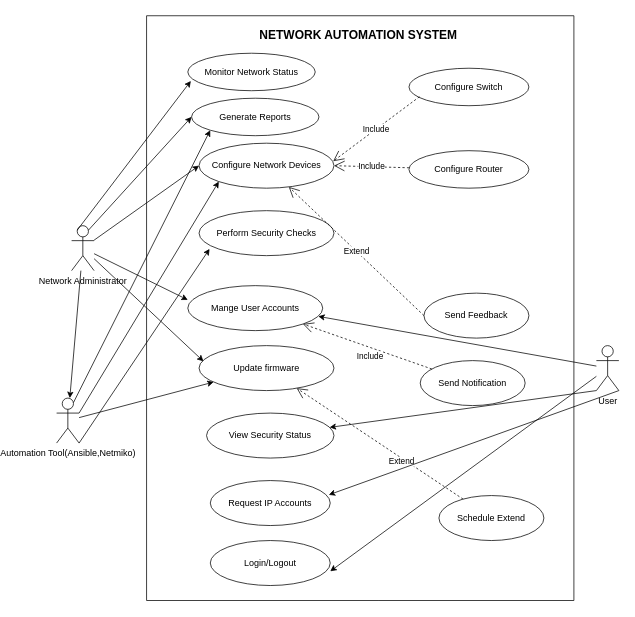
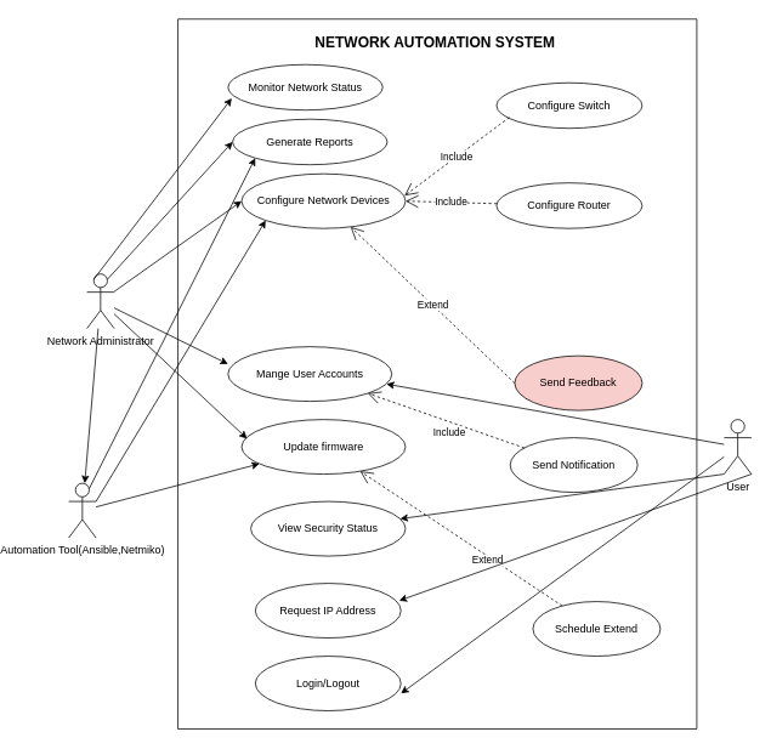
  <mxCell id="0" />
  <mxCell id="1" parent="0" />
- <mxCell id="2" value="Send Feedback" style="ellipse;whiteSpace=wrap;html=1;" vertex="1" parent="1"><mxGeometry x="510" y="390" width="140" height="60" as="geometry" /></mxCell>
+ <mxCell id="2" value="Send Feedback" style="ellipse;whiteSpace=wrap;html=1;fillColor=#f8cecc;" vertex="1" parent="1"><mxGeometry x="510" y="390" width="140" height="60" as="geometry" /></mxCell>
  <mxCell id="3" value="Configure Router" style="ellipse;whiteSpace=wrap;html=1;" vertex="1" parent="1"><mxGeometry x="490" y="200" width="160" height="50" as="geometry" /></mxCell>
  <mxCell id="4" value="Configure Switch" style="ellipse;whiteSpace=wrap;html=1;" vertex="1" parent="1"><mxGeometry x="490" y="90" width="160" height="50" as="geometry" /></mxCell>
  <mxCell id="5" value="Configure Network Devices" style="ellipse;whiteSpace=wrap;html=1;" vertex="1" parent="1"><mxGeometry x="210" y="190" width="180" height="60" as="geometry" /></mxCell>
  <mxCell id="6" value="Mange User Accounts" style="ellipse;whiteSpace=wrap;html=1;" vertex="1" parent="1"><mxGeometry x="195" y="380" width="180" height="60" as="geometry" /></mxCell>
- <mxCell id="7" value="Perform Security Checks" style="ellipse;whiteSpace=wrap;html=1;" vertex="1" parent="1"><mxGeometry x="210" y="280" width="180" height="60" as="geometry" /></mxCell>
  <mxCell id="8" value="Generate Reports" style="ellipse;whiteSpace=wrap;html=1;" vertex="1" parent="1"><mxGeometry x="200" y="130" width="170" height="50" as="geometry" /></mxCell>
  <mxCell id="9" value="Monitor Network Status" style="ellipse;whiteSpace=wrap;html=1;" vertex="1" parent="1"><mxGeometry x="195" y="70" width="170" height="50" as="geometry" /></mxCell>
  <mxCell id="10" value="Update firmware" style="ellipse;whiteSpace=wrap;html=1;" vertex="1" parent="1"><mxGeometry x="210" y="460" width="180" height="60" as="geometry" /></mxCell>
  <mxCell id="11" value="View Security Status" style="ellipse;whiteSpace=wrap;html=1;" vertex="1" parent="1"><mxGeometry x="220" y="550" width="170" height="60" as="geometry" /></mxCell>
- <mxCell id="12" value="Request IP Accounts" style="ellipse;whiteSpace=wrap;html=1;" vertex="1" parent="1"><mxGeometry x="225" y="640" width="160" height="60" as="geometry" /></mxCell>
+ <mxCell id="12" value="Request IP Address" style="ellipse;whiteSpace=wrap;html=1;" vertex="1" parent="1"><mxGeometry x="225" y="640" width="160" height="60" as="geometry" /></mxCell>
  <mxCell id="13" value="Login/Logout" style="ellipse;whiteSpace=wrap;html=1;" vertex="1" parent="1"><mxGeometry x="225" y="720" width="160" height="60" as="geometry" /></mxCell>
  <mxCell id="14" value="Network Administrator" style="shape=umlActor;verticalLabelPosition=bottom;verticalAlign=top;html=1;outlineConnect=0;" vertex="1" parent="1"><mxGeometry x="40" y="300" width="30" height="60" as="geometry" /></mxCell>
  <mxCell id="15" value="User" style="shape=umlActor;verticalLabelPosition=bottom;verticalAlign=top;html=1;outlineConnect=0;" vertex="1" parent="1"><mxGeometry x="740" y="460" width="30" height="60" as="geometry" /></mxCell>
  <mxCell id="16" value="" style="endArrow=classic;html=1;rounded=0;entryX=0.024;entryY=0.74;entryDx=0;entryDy=0;entryPerimeter=0;exitX=0.25;exitY=0.1;exitDx=0;exitDy=0;exitPerimeter=0;" edge="1" parent="1" source="14" target="9"><mxGeometry width="50" height="50" relative="1" as="geometry"><mxPoint x="60" y="290" as="sourcePoint" /><mxPoint x="110" y="240" as="targetPoint" /></mxGeometry></mxCell>
  <mxCell id="17" value="" style="endArrow=classic;html=1;rounded=0;entryX=0;entryY=0.5;entryDx=0;entryDy=0;exitX=0.75;exitY=0.1;exitDx=0;exitDy=0;exitPerimeter=0;" edge="1" parent="1" source="14" target="8"><mxGeometry width="50" height="50" relative="1" as="geometry"><mxPoint x="70" y="300" as="sourcePoint" /><mxPoint x="224" y="87" as="targetPoint" /></mxGeometry></mxCell>
  <mxCell id="18" value="" style="endArrow=classic;html=1;rounded=0;entryX=0;entryY=0.5;entryDx=0;entryDy=0;" edge="1" parent="1" source="14" target="5"><mxGeometry width="50" height="50" relative="1" as="geometry"><mxPoint x="80" y="310" as="sourcePoint" /><mxPoint x="220" y="145" as="targetPoint" /></mxGeometry></mxCell>
  <mxCell id="19" value="" style="endArrow=classic;html=1;rounded=0;" edge="1" parent="1" source="14" target="22"><mxGeometry width="50" height="50" relative="1" as="geometry"><mxPoint x="90" y="320" as="sourcePoint" /><mxPoint x="220" y="230" as="targetPoint" /></mxGeometry></mxCell>
  <mxCell id="20" value="" style="endArrow=classic;html=1;rounded=0;entryX=0;entryY=0.317;entryDx=0;entryDy=0;entryPerimeter=0;" edge="1" parent="1" source="14" target="6"><mxGeometry width="50" height="50" relative="1" as="geometry"><mxPoint x="100" y="330" as="sourcePoint" /><mxPoint x="220" y="320" as="targetPoint" /></mxGeometry></mxCell>
  <mxCell id="21" value="" style="endArrow=classic;html=1;rounded=0;entryX=0.033;entryY=0.35;entryDx=0;entryDy=0;entryPerimeter=0;" edge="1" parent="1" source="14" target="10"><mxGeometry width="50" height="50" relative="1" as="geometry"><mxPoint x="110" y="340" as="sourcePoint" /><mxPoint x="220" y="399" as="targetPoint" /></mxGeometry></mxCell>
  <mxCell id="22" value="Automation Tool(Ansible,Netmiko)" style="shape=umlActor;verticalLabelPosition=bottom;verticalAlign=top;html=1;outlineConnect=0;align=center;" vertex="1" parent="1"><mxGeometry x="20" y="530" width="30" height="60" as="geometry" /></mxCell>
  <mxCell id="23" value="" style="endArrow=classic;html=1;rounded=0;entryX=0;entryY=1;entryDx=0;entryDy=0;exitX=0.75;exitY=0.1;exitDx=0;exitDy=0;exitPerimeter=0;" edge="1" parent="1" source="22" target="8"><mxGeometry width="50" height="50" relative="1" as="geometry"><mxPoint x="60" y="530" as="sourcePoint" /><mxPoint x="110" y="480" as="targetPoint" /></mxGeometry></mxCell>
  <mxCell id="24" value="" style="endArrow=classic;html=1;rounded=0;entryX=0;entryY=1;entryDx=0;entryDy=0;exitX=1;exitY=0.333;exitDx=0;exitDy=0;exitPerimeter=0;" edge="1" parent="1" source="22" target="5"><mxGeometry width="50" height="50" relative="1" as="geometry"><mxPoint x="70" y="540" as="sourcePoint" /><mxPoint x="245" y="163" as="targetPoint" /></mxGeometry></mxCell>
- <mxCell id="25" value="" style="endArrow=classic;html=1;rounded=0;entryX=0.078;entryY=0.85;entryDx=0;entryDy=0;entryPerimeter=0;exitX=1;exitY=1;exitDx=0;exitDy=0;exitPerimeter=0;" edge="1" parent="1" source="22" target="7"><mxGeometry width="50" height="50" relative="1" as="geometry"><mxPoint x="80" y="550" as="sourcePoint" /><mxPoint x="246" y="251" as="targetPoint" /></mxGeometry></mxCell>
  <mxCell id="26" value="" style="endArrow=classic;html=1;rounded=0;" edge="1" parent="1" source="22" target="10"><mxGeometry width="50" height="50" relative="1" as="geometry"><mxPoint x="90" y="560" as="sourcePoint" /><mxPoint x="234" y="341" as="targetPoint" /></mxGeometry></mxCell>
  <mxCell id="27" value="Include" style="endArrow=open;endSize=12;dashed=1;html=1;rounded=0;entryX=0.994;entryY=0.4;entryDx=0;entryDy=0;entryPerimeter=0;exitX=0.088;exitY=0.76;exitDx=0;exitDy=0;exitPerimeter=0;" edge="1" parent="1" source="4" target="5"><mxGeometry width="160" relative="1" as="geometry"><mxPoint x="290" y="260" as="sourcePoint" /><mxPoint x="450" y="260" as="targetPoint" /></mxGeometry></mxCell>
  <mxCell id="28" value="Include" style="endArrow=open;endSize=12;dashed=1;html=1;rounded=0;entryX=1;entryY=0.5;entryDx=0;entryDy=0;" edge="1" parent="1" source="3" target="5"><mxGeometry width="160" relative="1" as="geometry"><mxPoint x="514" y="138" as="sourcePoint" /><mxPoint x="399" y="224" as="targetPoint" /></mxGeometry></mxCell>
  <mxCell id="29" value="Extend" style="endArrow=open;endSize=12;dashed=1;html=1;rounded=0;exitX=0;exitY=0.5;exitDx=0;exitDy=0;" edge="1" parent="1" source="2" target="5"><mxGeometry width="160" relative="1" as="geometry"><mxPoint x="523" y="307" as="sourcePoint" /><mxPoint x="419" y="244" as="targetPoint" /></mxGeometry></mxCell>
  <mxCell id="30" value="Send Notification" style="ellipse;whiteSpace=wrap;html=1;" vertex="1" parent="1"><mxGeometry x="505" y="480" width="140" height="60" as="geometry" /></mxCell>
  <mxCell id="31" value="Schedule Extend" style="ellipse;whiteSpace=wrap;html=1;" vertex="1" parent="1"><mxGeometry x="530" y="660" width="140" height="60" as="geometry" /></mxCell>
  <mxCell id="32" value="Include" style="endArrow=open;endSize=12;dashed=1;html=1;rounded=0;entryX=1;entryY=1;entryDx=0;entryDy=0;" edge="1" parent="1" source="30" target="6"><mxGeometry x="-0.092" y="11" width="160" relative="1" as="geometry"><mxPoint x="509" y="489" as="sourcePoint" /><mxPoint x="380" y="430" as="targetPoint" /><mxPoint as="offset" /></mxGeometry></mxCell>
  <mxCell id="33" value="Extend" style="endArrow=open;endSize=12;dashed=1;html=1;rounded=0;" edge="1" parent="1" source="31" target="10"><mxGeometry x="-0.286" y="3" width="160" relative="1" as="geometry"><mxPoint x="564" y="597" as="sourcePoint" /><mxPoint x="385" y="510" as="targetPoint" /><Array as="points" /><mxPoint x="-1" as="offset" /></mxGeometry></mxCell>
  <mxCell id="34" value="" style="endArrow=classic;html=1;rounded=0;entryX=0.967;entryY=0.683;entryDx=0;entryDy=0;entryPerimeter=0;" edge="1" parent="1" source="15" target="6"><mxGeometry width="50" height="50" relative="1" as="geometry"><mxPoint x="660" y="600" as="sourcePoint" /><mxPoint x="710" y="550" as="targetPoint" /></mxGeometry></mxCell>
  <mxCell id="35" value="" style="endArrow=classic;html=1;rounded=0;exitX=0;exitY=1;exitDx=0;exitDy=0;exitPerimeter=0;" edge="1" parent="1" source="15" target="11"><mxGeometry width="50" height="50" relative="1" as="geometry"><mxPoint x="430" y="650" as="sourcePoint" /><mxPoint x="440" y="600" as="targetPoint" /></mxGeometry></mxCell>
  <mxCell id="36" value="" style="endArrow=classic;html=1;rounded=0;exitX=1;exitY=1;exitDx=0;exitDy=0;exitPerimeter=0;entryX=0.988;entryY=0.317;entryDx=0;entryDy=0;entryPerimeter=0;" edge="1" parent="1" source="15" target="12"><mxGeometry width="50" height="50" relative="1" as="geometry"><mxPoint x="740" y="580" as="sourcePoint" /><mxPoint x="400" y="588" as="targetPoint" /></mxGeometry></mxCell>
  <mxCell id="37" value="" style="endArrow=classic;html=1;rounded=0;entryX=1;entryY=0.683;entryDx=0;entryDy=0;entryPerimeter=0;" edge="1" parent="1" source="15" target="13"><mxGeometry width="50" height="50" relative="1" as="geometry"><mxPoint x="750" y="590" as="sourcePoint" /><mxPoint x="393" y="669" as="targetPoint" /></mxGeometry></mxCell>
  <mxCell id="38" value="" style="endArrow=none;html=1;rounded=0;" edge="1" parent="1"><mxGeometry width="50" height="50" relative="1" as="geometry"><mxPoint x="140" y="800" as="sourcePoint" /><mxPoint x="140" y="20" as="targetPoint" /></mxGeometry></mxCell>
  <mxCell id="39" value="" style="endArrow=none;html=1;rounded=0;" edge="1" parent="1"><mxGeometry width="50" height="50" relative="1" as="geometry"><mxPoint x="710" y="800" as="sourcePoint" /><mxPoint x="710" y="20" as="targetPoint" /></mxGeometry></mxCell>
  <mxCell id="40" value="" style="endArrow=none;html=1;rounded=0;" edge="1" parent="1"><mxGeometry width="50" height="50" relative="1" as="geometry"><mxPoint x="140" y="20" as="sourcePoint" /><mxPoint x="710" y="20" as="targetPoint" /></mxGeometry></mxCell>
  <mxCell id="41" value="" style="endArrow=none;html=1;rounded=0;" edge="1" parent="1"><mxGeometry width="50" height="50" relative="1" as="geometry"><mxPoint x="140" y="800" as="sourcePoint" /><mxPoint x="710" y="800" as="targetPoint" /><Array as="points"><mxPoint x="450" y="800" /></Array></mxGeometry></mxCell>
  <mxCell id="42" value="&lt;b style=&quot;font-size: 16px;&quot;&gt;&lt;span style=&quot;white-space: pre;&quot;&gt;&#09;&lt;/span&gt;NETWORK AUTOMATION SYSTEM&lt;/b&gt;" style="text;html=1;align=center;verticalAlign=middle;whiteSpace=wrap;rounded=0;" vertex="1" parent="1"><mxGeometry x="240" y="30" width="330" height="30" as="geometry" /></mxCell>
